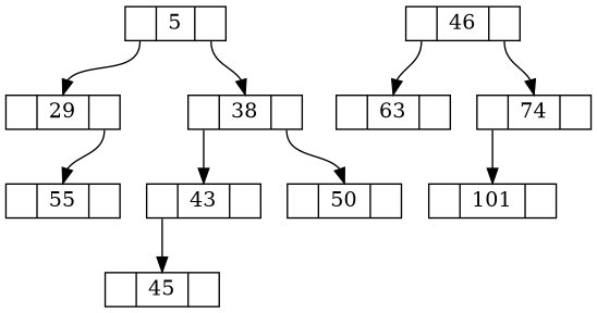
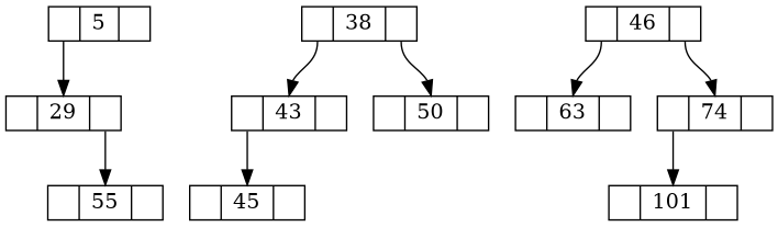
  digraph {
    node [shape=record]
    edge [headport=f1 tailport=f0]
    n1 [height=0.1 label="<f0> | <f1> 5 | <f2>"]
    n2 [height=0.1 label="<f0> | <f1> 29 | <f2>"]
    n3 [height=0.1 label="<f0> | <f1> 38 | <f2>"]
    n4 [height=0.1 label="<f0> | <f1> 55 | <f2>"]
    n5 [height=0.1 label="<f0> | <f1> 43 | <f2>"]
    n6 [height=0.1 label="<f0> | <f1> 50 | <f2>"]
    n7 [height=0.1 label="<f0> | <f1> 46 | <f2>"]
    n8 [height=0.1 label="<f0> | <f1> 63 | <f2>"]
    n9 [height=0.1 label="<f0> | <f1> 74 | <f2>"]
    n10 [height=0.1 label="<f0> | <f1> 45 | <f2>"]
    n11 [height=0.1 label="<f0> | <f1> 101 | <f2>"]
    n1 -> n2
-   n1 -> n3 [tailport=f2]
    n2 -> n4 [tailport=f2]
    n3 -> n5
    n3 -> n6 [tailport=f2]
    n5 -> n10
    n7 -> n8
    n7 -> n9 [tailport=f2]
    n9 -> n11
  }
